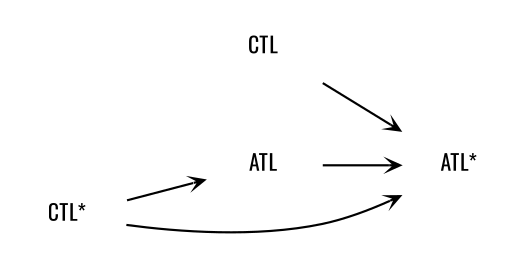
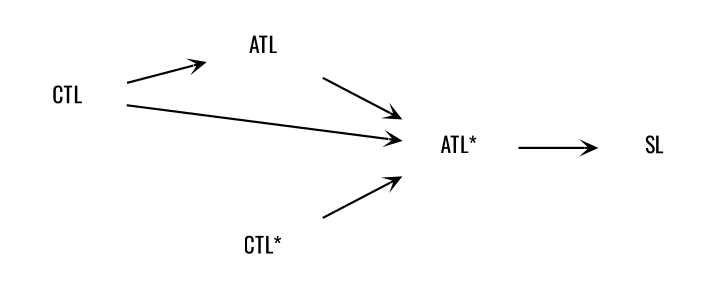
  digraph {
    fontname=Oswald
    rankdir=LR
    node [fontname=Oswald fontsize=10 shape=none]
    edge [arrowhead=vee arrowsize=0.5 fontname=Oswald]
    n1 [label=CTL]
    n2 [label=ATL]
    n3 [label="ATL*"]
    n4 [label="CTL*"]
-   n4 -> n2
+   n5 [label=SL]
+   n1 -> n2
    n1 -> n3
    n2 -> n3
+   n3 -> n5
    n4 -> n3
  }
